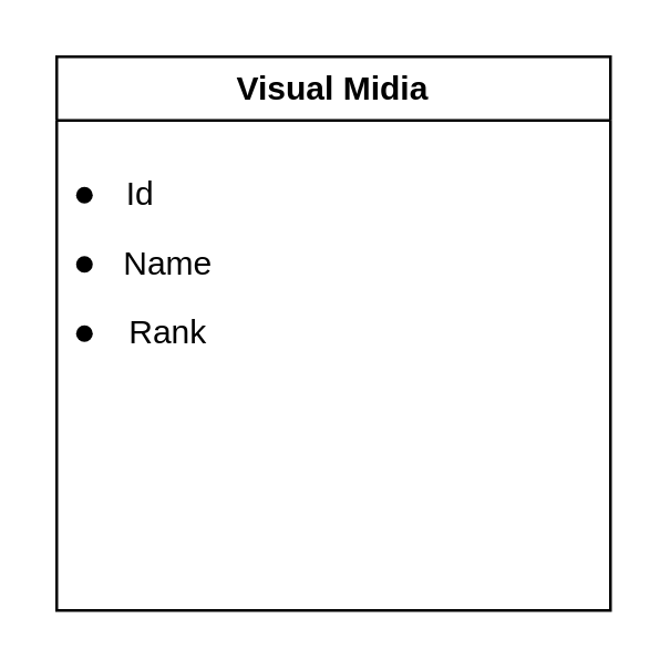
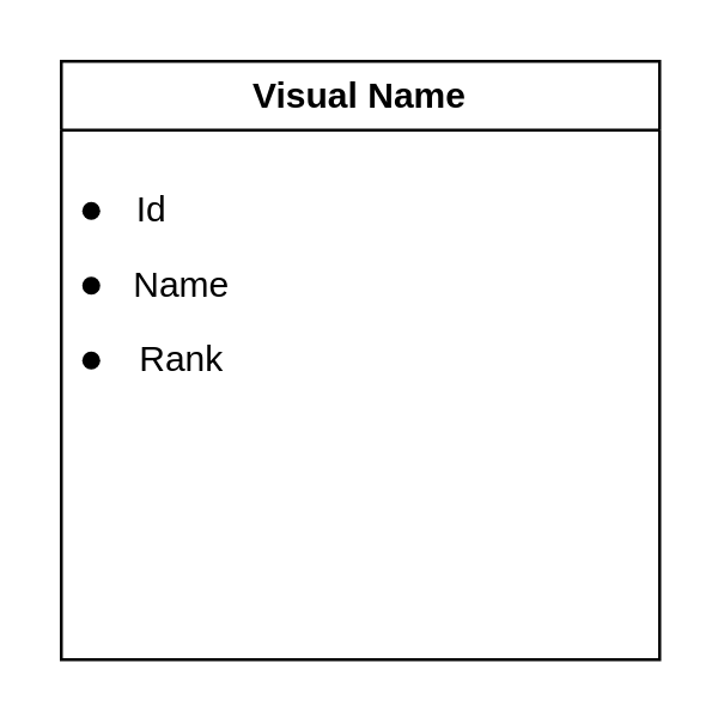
  <mxCell id="0" />
  <mxCell id="1" parent="0" />
- <mxCell id="2" value="Visual Midia" style="swimlane;whiteSpace=wrap;html=1;" vertex="1" parent="1"><mxGeometry x="20" y="20" width="200" height="200" as="geometry"><mxRectangle x="310" y="470" width="110" height="30" as="alternateBounds" /></mxGeometry></mxCell>
+ <mxCell id="2" value="Visual Name" style="swimlane;whiteSpace=wrap;html=1;" vertex="1" parent="1"><mxGeometry x="20" y="20" width="200" height="200" as="geometry"><mxRectangle x="310" y="470" width="110" height="30" as="alternateBounds" /></mxGeometry></mxCell>
  <mxCell id="3" value="" style="shape=waypoint;sketch=0;size=6;pointerEvents=1;points=[];fillColor=none;resizable=0;rotatable=0;perimeter=centerPerimeter;snapToPoint=1;" vertex="1" parent="2"><mxGeometry y="65" width="20" height="20" as="geometry" /></mxCell>
  <mxCell id="4" value="Rank" style="text;html=1;align=center;verticalAlign=middle;resizable=0;points=[];autosize=1;strokeColor=none;fillColor=none;" vertex="1" parent="2"><mxGeometry x="15" y="85" width="50" height="30" as="geometry" /></mxCell>
  <mxCell id="5" value="" style="shape=waypoint;sketch=0;size=6;pointerEvents=1;points=[];fillColor=none;resizable=0;rotatable=0;perimeter=centerPerimeter;snapToPoint=1;" vertex="1" parent="2"><mxGeometry y="40" width="20" height="20" as="geometry" /></mxCell>
  <mxCell id="6" value="Id" style="text;html=1;align=center;verticalAlign=middle;resizable=0;points=[];autosize=1;strokeColor=none;fillColor=none;" vertex="1" parent="2"><mxGeometry x="15" y="35" width="30" height="30" as="geometry" /></mxCell>
  <mxCell id="7" value="Name" style="text;html=1;align=center;verticalAlign=middle;resizable=0;points=[];autosize=1;strokeColor=none;fillColor=none;" vertex="1" parent="2"><mxGeometry x="10" y="60" width="60" height="30" as="geometry" /></mxCell>
  <mxCell id="8" value="" style="shape=waypoint;sketch=0;size=6;pointerEvents=1;points=[];fillColor=none;resizable=0;rotatable=0;perimeter=centerPerimeter;snapToPoint=1;" vertex="1" parent="2"><mxGeometry y="90" width="20" height="20" as="geometry" /></mxCell>
